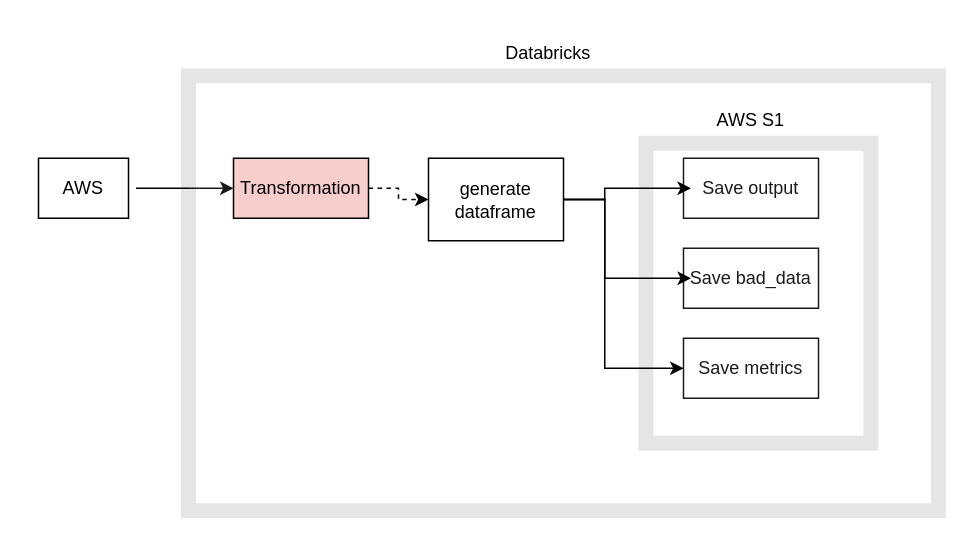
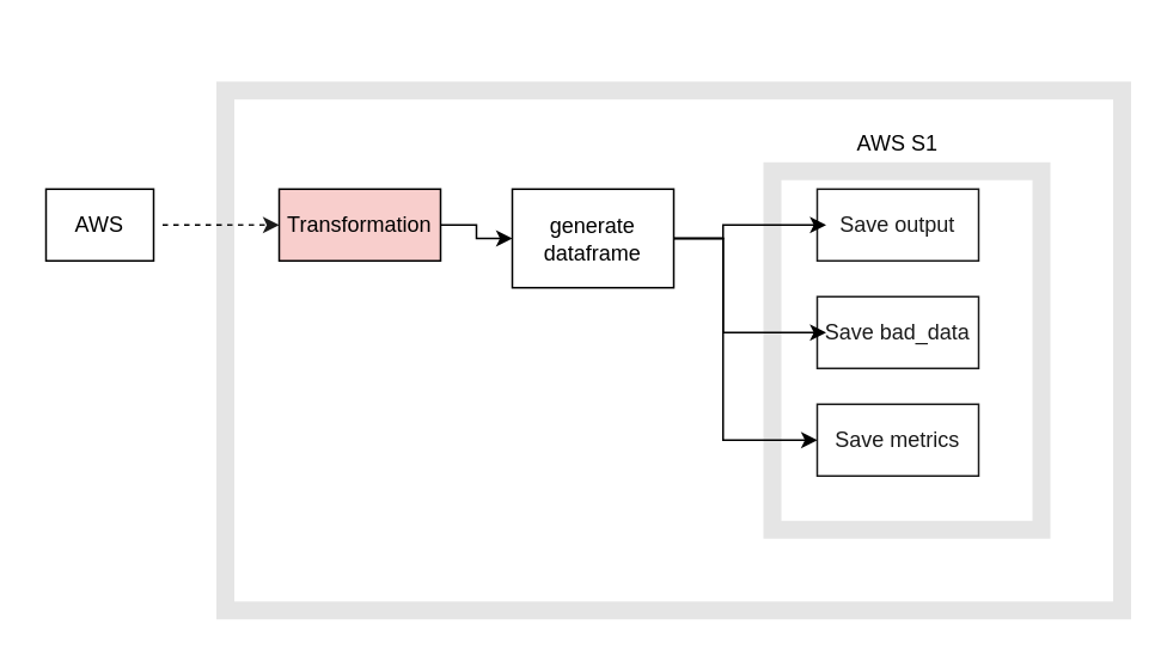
  <mxCell id="0" />
  <mxCell id="1" parent="0" />
  <mxCell id="2" value="" style="rounded=0;whiteSpace=wrap;html=1;" vertex="1" parent="1"><mxGeometry x="25" y="105" width="60" height="40" as="geometry" /></mxCell>
- <mxCell id="3" style="edgeStyle=orthogonalEdgeStyle;rounded=0;orthogonalLoop=1;jettySize=auto;html=1;" edge="1" parent="1" source="4" target="8"><mxGeometry relative="1" as="geometry" /></mxCell>
+ <mxCell id="3" style="edgeStyle=orthogonalEdgeStyle;rounded=0;orthogonalLoop=1;jettySize=auto;html=1;dashed=1;" edge="1" parent="1" source="4" target="8"><mxGeometry relative="1" as="geometry" /></mxCell>
  <mxCell id="4" value="AWS" style="text;html=1;align=center;verticalAlign=middle;whiteSpace=wrap;rounded=0;" vertex="1" parent="1"><mxGeometry x="20" y="107.5" width="70" height="35" as="geometry" /></mxCell>
  <mxCell id="5" value="" style="rounded=0;whiteSpace=wrap;html=1;opacity=10;strokeWidth=10;" vertex="1" parent="1"><mxGeometry x="125" y="50" width="500" height="290" as="geometry" /></mxCell>
- <mxCell id="6" value="Databricks" style="text;html=1;align=center;verticalAlign=middle;whiteSpace=wrap;rounded=0;" vertex="1" parent="1"><mxGeometry x="335" y="20" width="60" height="30" as="geometry" /></mxCell>
- <mxCell id="7" style="edgeStyle=orthogonalEdgeStyle;rounded=0;orthogonalLoop=1;jettySize=auto;html=1;exitX=1;exitY=0.5;exitDx=0;exitDy=0;entryX=0;entryY=0.5;entryDx=0;entryDy=0;dashed=1;" edge="1" parent="1" source="8" target="9"><mxGeometry relative="1" as="geometry" /></mxCell>
+ <mxCell id="7" style="edgeStyle=orthogonalEdgeStyle;rounded=0;orthogonalLoop=1;jettySize=auto;html=1;exitX=1;exitY=0.5;exitDx=0;exitDy=0;entryX=0;entryY=0.5;entryDx=0;entryDy=0;" edge="1" parent="1" source="8" target="9"><mxGeometry relative="1" as="geometry" /></mxCell>
  <mxCell id="8" value="Transformation" style="rounded=0;whiteSpace=wrap;html=1;fillColor=#f8cecc;" vertex="1" parent="1"><mxGeometry x="155" y="105" width="90" height="40" as="geometry" /></mxCell>
  <mxCell id="9" value="generate dataframe" style="rounded=0;whiteSpace=wrap;html=1;" vertex="1" parent="1"><mxGeometry x="285" y="105" width="90" height="55" as="geometry" /></mxCell>
  <mxCell id="10" value="Save output" style="rounded=0;whiteSpace=wrap;html=1;" vertex="1" parent="1"><mxGeometry x="455" y="105" width="90" height="40" as="geometry" /></mxCell>
  <mxCell id="11" value="Save bad_data" style="rounded=0;whiteSpace=wrap;html=1;" vertex="1" parent="1"><mxGeometry x="455" y="165" width="90" height="40" as="geometry" /></mxCell>
  <mxCell id="12" value="Save metrics" style="rounded=0;whiteSpace=wrap;html=1;" vertex="1" parent="1"><mxGeometry x="455" y="225" width="90" height="40" as="geometry" /></mxCell>
  <mxCell id="13" value="" style="rounded=0;whiteSpace=wrap;html=1;opacity=10;strokeWidth=10;" vertex="1" parent="1"><mxGeometry x="430" y="95" width="150" height="200" as="geometry" /></mxCell>
  <mxCell id="14" value="AWS S1" style="text;html=1;align=center;verticalAlign=middle;whiteSpace=wrap;rounded=0;" vertex="1" parent="1"><mxGeometry x="470" y="65" width="60" height="30" as="geometry" /></mxCell>
  <mxCell id="15" style="edgeStyle=orthogonalEdgeStyle;rounded=0;orthogonalLoop=1;jettySize=auto;html=1;entryX=0.2;entryY=0.15;entryDx=0;entryDy=0;entryPerimeter=0;" edge="1" parent="1" source="9" target="13"><mxGeometry relative="1" as="geometry" /></mxCell>
  <mxCell id="16" style="edgeStyle=orthogonalEdgeStyle;rounded=0;orthogonalLoop=1;jettySize=auto;html=1;entryX=0.2;entryY=0.45;entryDx=0;entryDy=0;entryPerimeter=0;" edge="1" parent="1" source="9" target="13"><mxGeometry relative="1" as="geometry" /></mxCell>
  <mxCell id="17" style="edgeStyle=orthogonalEdgeStyle;rounded=0;orthogonalLoop=1;jettySize=auto;html=1;entryX=0.167;entryY=0.75;entryDx=0;entryDy=0;entryPerimeter=0;" edge="1" parent="1" source="9" target="13"><mxGeometry relative="1" as="geometry" /></mxCell>
